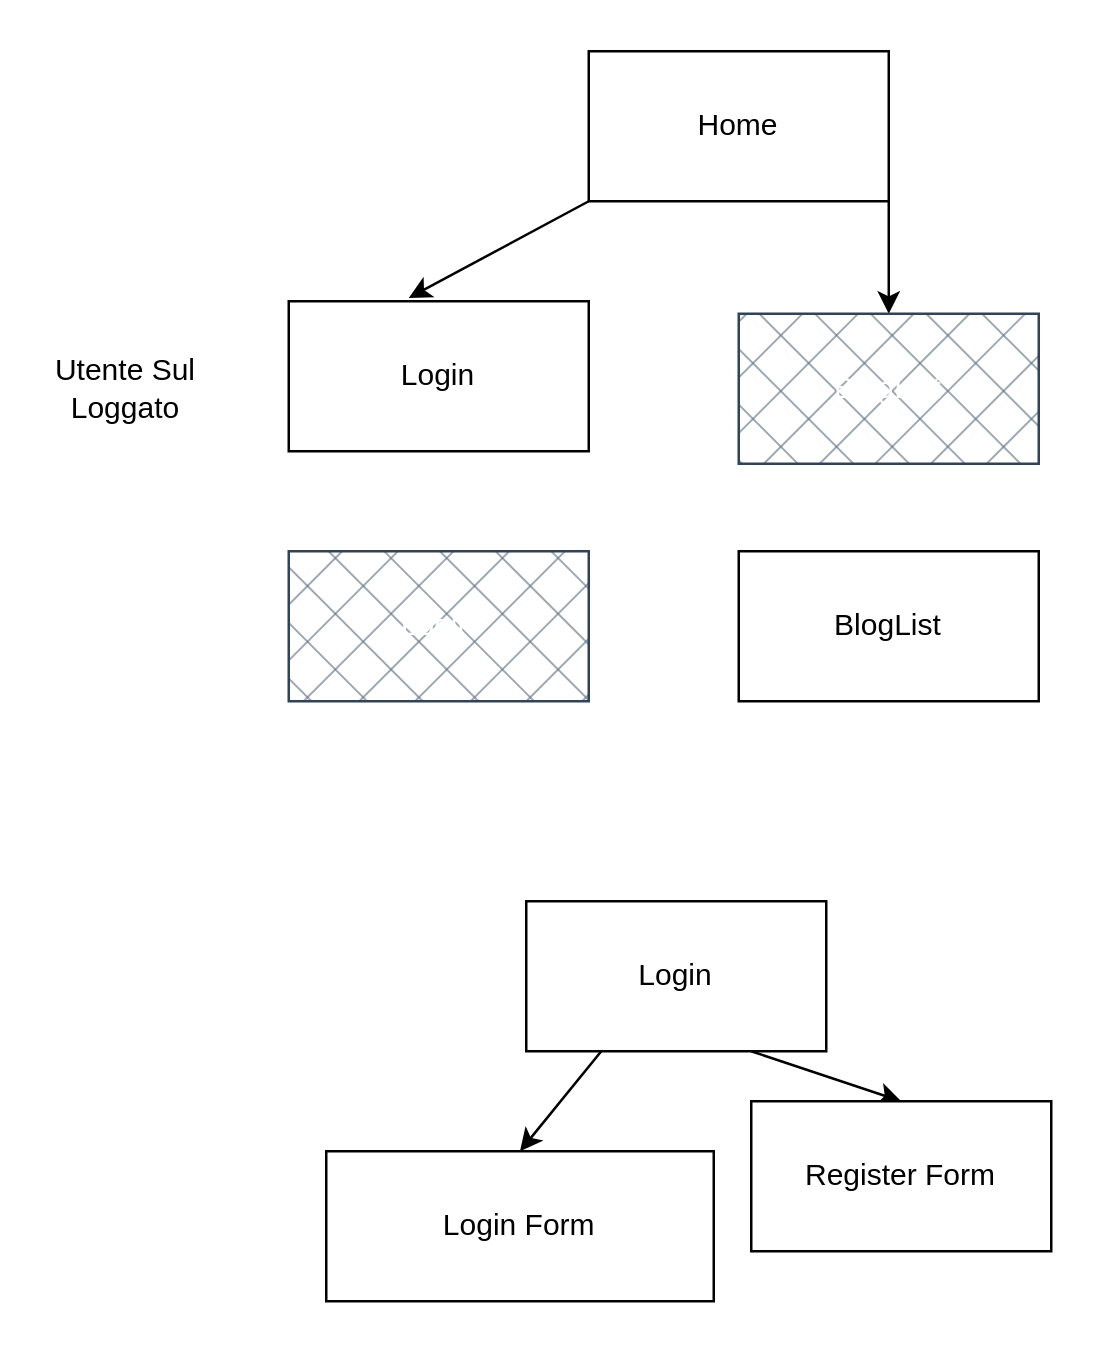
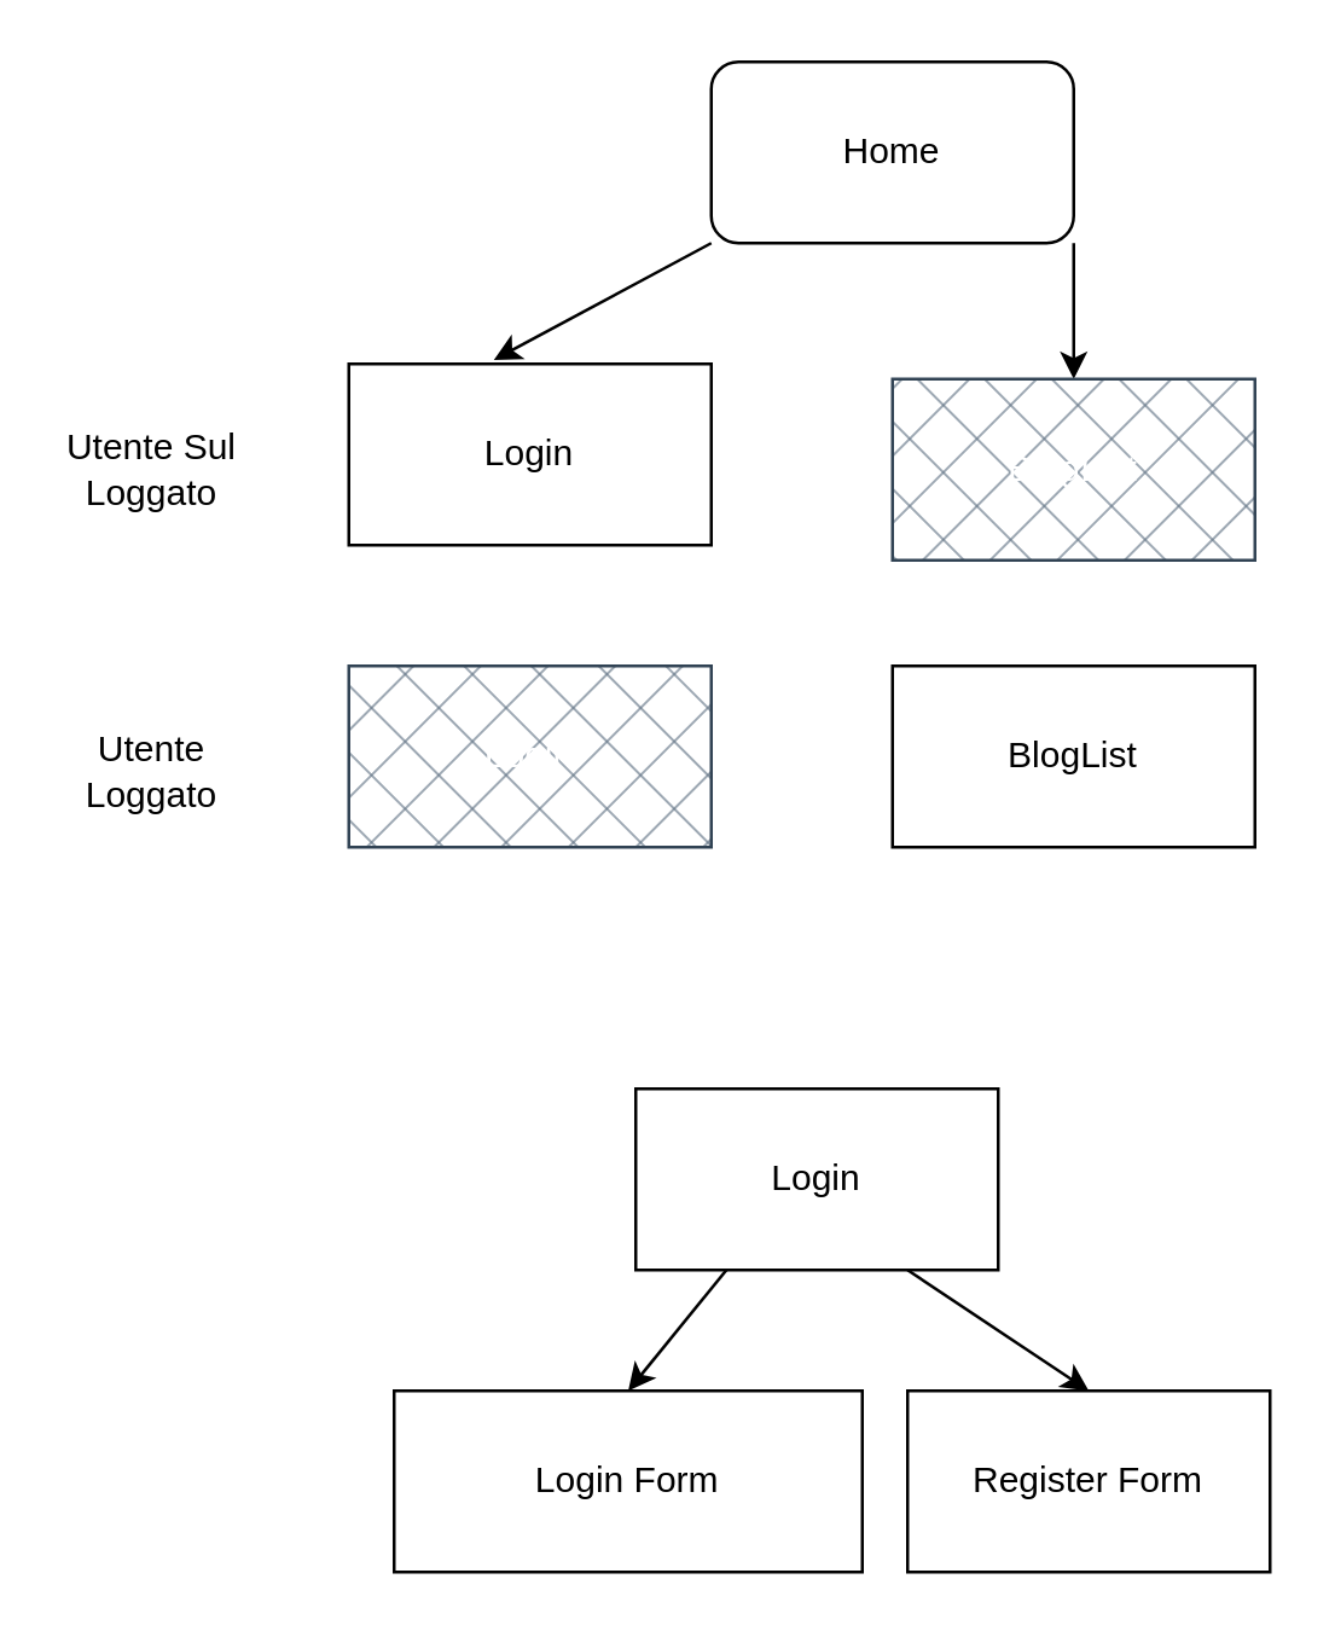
  <mxCell id="0" />
  <mxCell id="1" parent="0" />
  <mxCell id="2" style="edgeStyle=none;html=1;exitX=0;exitY=1;exitDx=0;exitDy=0;entryX=0.4;entryY=-0.022;entryDx=0;entryDy=0;entryPerimeter=0;" parent="1" source="4" target="5" edge="1"><mxGeometry relative="1" as="geometry" /></mxCell>
  <mxCell id="3" style="edgeStyle=none;html=1;exitX=1;exitY=1;exitDx=0;exitDy=0;entryX=0.5;entryY=0;entryDx=0;entryDy=0;" parent="1" source="4" target="6" edge="1"><mxGeometry relative="1" as="geometry" /></mxCell>
- <mxCell id="4" value="Home" style="rounded=0;whiteSpace=wrap;html=1;" parent="1" vertex="1"><mxGeometry x="235" y="20" width="120" height="60" as="geometry" /></mxCell>
+ <mxCell id="4" value="Home" style="whiteSpace=wrap;html=1;rounded=1;" parent="1" vertex="1"><mxGeometry x="235" y="20" width="120" height="60" as="geometry" /></mxCell>
  <mxCell id="5" value="Login" style="rounded=0;whiteSpace=wrap;html=1;" parent="1" vertex="1"><mxGeometry x="115" y="120" width="120" height="60" as="geometry" /></mxCell>
  <mxCell id="6" value="BlogList" style="rounded=0;whiteSpace=wrap;html=1;fillStyle=cross-hatch;fillColor=#647687;fontColor=#ffffff;strokeColor=#314354;" parent="1" vertex="1"><mxGeometry x="295" y="125" width="120" height="60" as="geometry" /></mxCell>
  <mxCell id="7" value="Utente Sul Loggato" style="text;html=1;strokeColor=none;fillColor=none;align=center;verticalAlign=middle;whiteSpace=wrap;rounded=0;" parent="1" vertex="1"><mxGeometry x="20" y="140" width="60" height="30" as="geometry" /></mxCell>
  <mxCell id="8" value="Login" style="rounded=0;whiteSpace=wrap;html=1;fillStyle=cross-hatch;fillColor=#647687;fontColor=#ffffff;strokeColor=#314354;" parent="1" vertex="1"><mxGeometry x="115" y="220" width="120" height="60" as="geometry" /></mxCell>
  <mxCell id="9" value="BlogList" style="rounded=0;whiteSpace=wrap;html=1;fillStyle=auto;" parent="1" vertex="1"><mxGeometry x="295" y="220" width="120" height="60" as="geometry" /></mxCell>
+ <mxCell id="10" value="Utente Loggato" style="text;html=1;strokeColor=none;fillColor=none;align=center;verticalAlign=middle;whiteSpace=wrap;rounded=0;" parent="1" vertex="1"><mxGeometry x="20" y="240" width="60" height="30" as="geometry" /></mxCell>
  <mxCell id="11" style="edgeStyle=none;html=1;exitX=0.25;exitY=1;exitDx=0;exitDy=0;entryX=0.5;entryY=0;entryDx=0;entryDy=0;" edge="1" parent="1" source="13" target="14"><mxGeometry relative="1" as="geometry" /></mxCell>
  <mxCell id="12" style="edgeStyle=none;html=1;exitX=0.75;exitY=1;exitDx=0;exitDy=0;entryX=0.5;entryY=0;entryDx=0;entryDy=0;" edge="1" parent="1" source="13" target="15"><mxGeometry relative="1" as="geometry" /></mxCell>
  <mxCell id="13" value="Login" style="rounded=0;whiteSpace=wrap;html=1;" vertex="1" parent="1"><mxGeometry x="210" y="360" width="120" height="60" as="geometry" /></mxCell>
  <mxCell id="14" value="Login Form" style="rounded=0;whiteSpace=wrap;html=1;" vertex="1" parent="1"><mxGeometry x="130" y="460" width="155" height="60" as="geometry" /></mxCell>
- <mxCell id="15" value="Register Form" style="rounded=0;whiteSpace=wrap;html=1;" vertex="1" parent="1"><mxGeometry x="300" y="440" width="120" height="60" as="geometry" /></mxCell>
+ <mxCell id="15" value="Register Form" style="rounded=0;whiteSpace=wrap;html=1;" vertex="1" parent="1"><mxGeometry x="300" y="460" width="120" height="60" as="geometry" /></mxCell>
